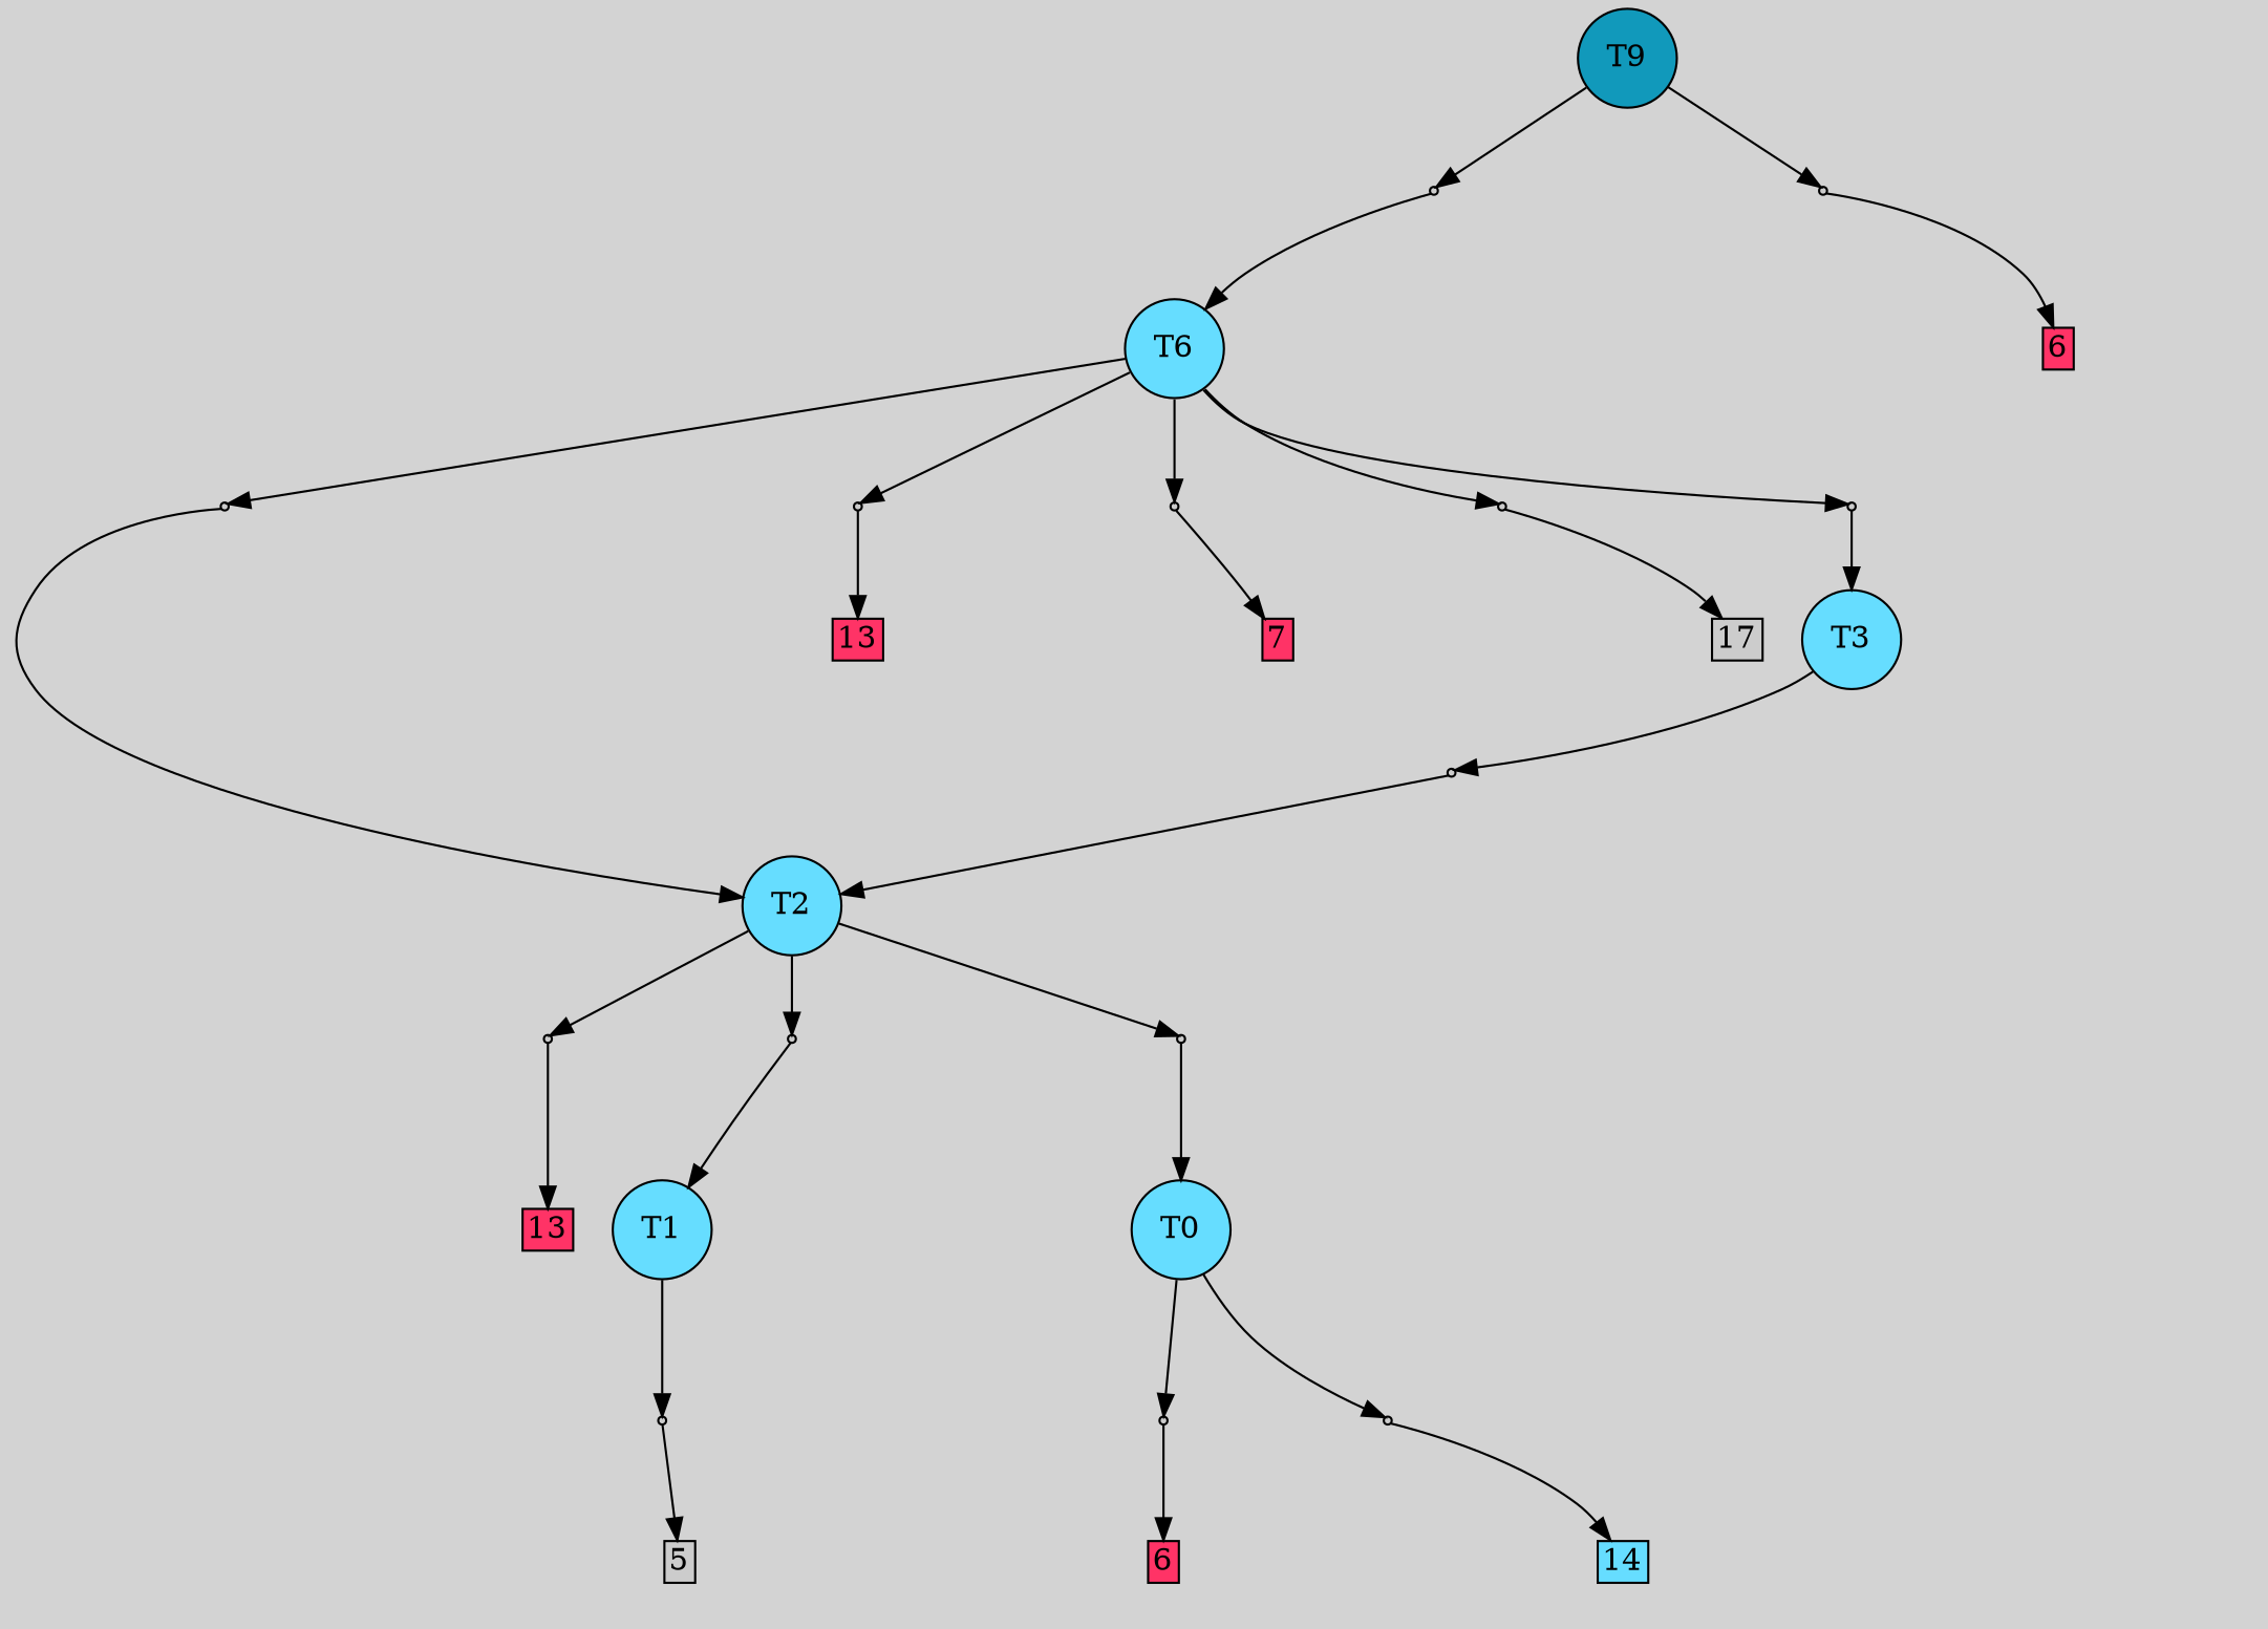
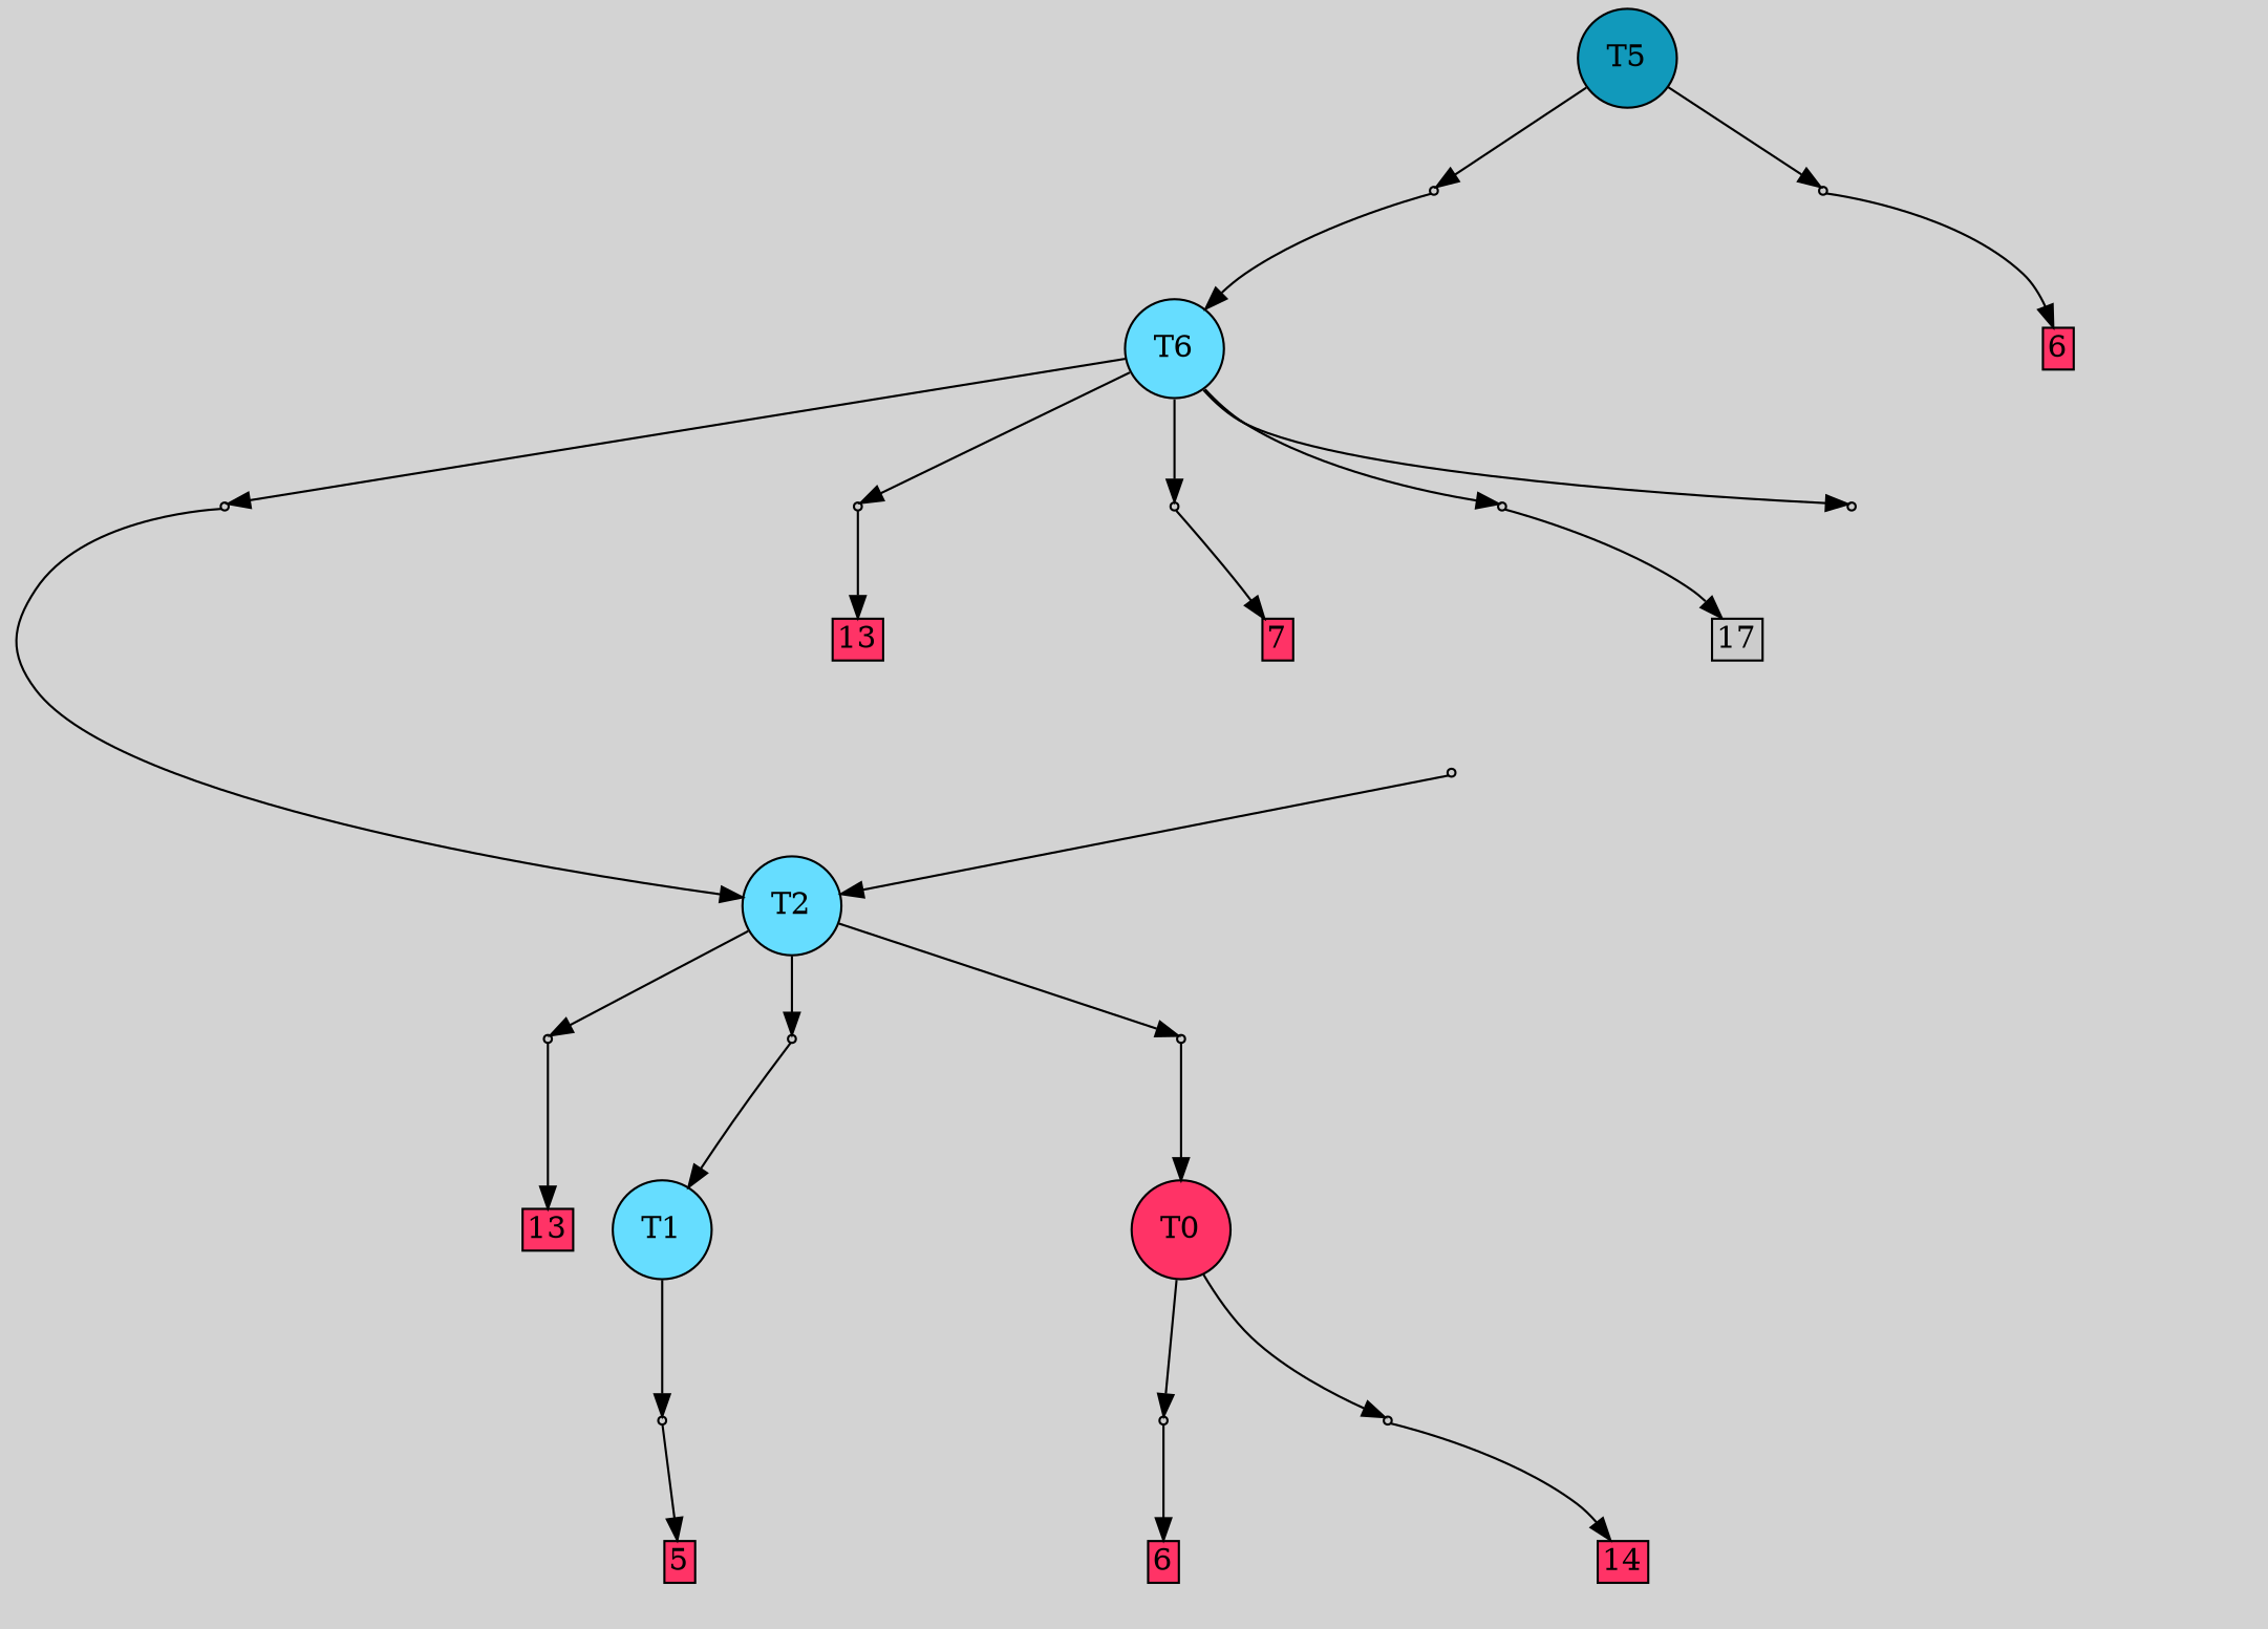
  digraph {
    bgcolor=lightgray
    node [fillcolor="#cccccc" shape=box style=filled]
-   T5 [fillcolor="#1199bb" shape=circle label=T9]
+   T5 [fillcolor="#1199bb" shape=circle]
    P12 [shape=point]
    P13 [shape=point]
-   T0 [fillcolor="#66ddff" shape=circle]
+   T0 [fillcolor="#ff3366" shape=circle]
    P0 [shape=point]
    P1 [shape=point]
    n7 [label="6|7&1|314#1|86&#92;n6|0&0|1327#1|561&#92;n" style=invis fillcolor=""]
    n8 [fillcolor="#ff3366" height=0 label=6 margin=0.03 width=0]
    n9 [label="4|0&1|1105#1|787&#92;n" style=invis fillcolor=""]
-   n10 [fillcolor="#66ddff" height=0 label=14 margin=0.03 width=0]
+   n10 [fillcolor="#ff3366" height=0 label=14 margin=0.03 width=0]
    T1 [fillcolor="#66ddff" shape=circle]
    P2 [shape=point]
    n13 [label="2|4&1|366#1|412&#92;n2|5&1|73#0|316&#92;n1|0&1|2#0|637&#92;n" style=invis fillcolor=""]
-   n14 [height=0 label=5 margin=0.03 width=0]
+   n14 [fillcolor="#ff3366" height=0 label=5 margin=0.03 width=0]
    T2 [fillcolor="#66ddff" shape=circle]
    P3 [shape=point]
    P4 [shape=point]
    P5 [shape=point]
    n19 [label="5|1&1|242#0|1060&#92;n1|0&0|1193#1|64&#92;n2|2&0|1192#1|284&#92;n4|3&1|521#1|1114&#92;n2|6&0|843#0|210&#92;n2|0&0|1078#1|501&#92;n" style=invis fillcolor=""]
    n20 [fillcolor="#ff3366" height=0 label=13 margin=0.03 width=0]
    n21 [label="1|0&1|1231#1|498&#92;n" style=invis fillcolor=""]
    n22 [label="4|0&1|199#1|51&#92;n" style=invis fillcolor=""]
-   T3 [fillcolor="#66ddff" shape=circle]
    P6 [shape=point]
    n25 [label="0|6&1|73#1|1066&#92;n0|0&0|446#1|1085&#92;n" style=invis fillcolor=""]
    n26 [fillcolor="#66ddff" label=T6 shape=circle]
    P7 [shape=point]
    P8 [shape=point]
    P9 [shape=point]
    P10 [shape=point]
    P11 [shape=point]
    n32 [label="0|6&1|73#1|1066&#92;n0|0&0|446#1|1085&#92;n" style=invis fillcolor=""]
    n33 [label="2|0&1|1106#1|1183&#92;n" style=invis fillcolor=""]
    n34 [fillcolor="#ff3366" height=0 label=13 margin=0.03 width=0]
    n35 [label="4|0&1|199#1|51&#92;n" style=invis fillcolor=""]
    n36 [fillcolor="#ff3366" height=0 label=7 margin=0.03 width=0]
    n37 [label="1|0&1|1046#1|569&#92;n" style=invis fillcolor=""]
    n38 [height=0 label=17 margin=0.03 width=0]
    n39 [label="1|0&1|625#1|249&#92;n" style=invis fillcolor=""]
    n40 [label="2|4&1|366#1|412&#92;n2|5&1|73#0|316&#92;n1|0&1|2#0|637&#92;n2|0&0|1168#1|804&#92;n" style=invis fillcolor=""]
    n41 [label="4|5&1|1156#1|838&#92;n6|1&0|1157#0|1269&#92;n3|0&1|37#0|1121&#92;n" style=invis fillcolor=""]
    n42 [fillcolor="#ff3366" height=0 label=6 margin=0.03 width=0]
    subgraph sub_1 {
      rank=same
      T5
    }
    T5 -> P12
    T5 -> P13
    P12 -> n26
    P12 -> n40 [style=invis]
    P13 -> n41 [style=invis]
    P13 -> n42
    T0 -> P0
    T0 -> P1
    P0 -> n7 [style=invis]
    P0 -> n8
    P1 -> n9 [style=invis]
    P1 -> n10
    T1 -> P2
    P2 -> n13 [style=invis]
    P2 -> n14
    T2 -> P3
    T2 -> P4
    T2 -> P5
    P3 -> n19 [style=invis]
    P3 -> n20
    P4 -> T1
    P4 -> n21 [style=invis]
    P5 -> T0
    P5 -> n22 [style=invis]
-   T3 -> P6
    P6 -> T2
    P6 -> n25 [style=invis]
    n26 -> P7
    n26 -> P8
    n26 -> P9
    n26 -> P10
    n26 -> P11
    P7 -> T2
    P7 -> n32 [style=invis]
    P8 -> n33 [style=invis]
    P8 -> n34
    P9 -> n35 [style=invis]
    P9 -> n36
    P10 -> n37 [style=invis]
    P10 -> n38
-   P11 -> T3
    P11 -> n39 [style=invis]
  }
